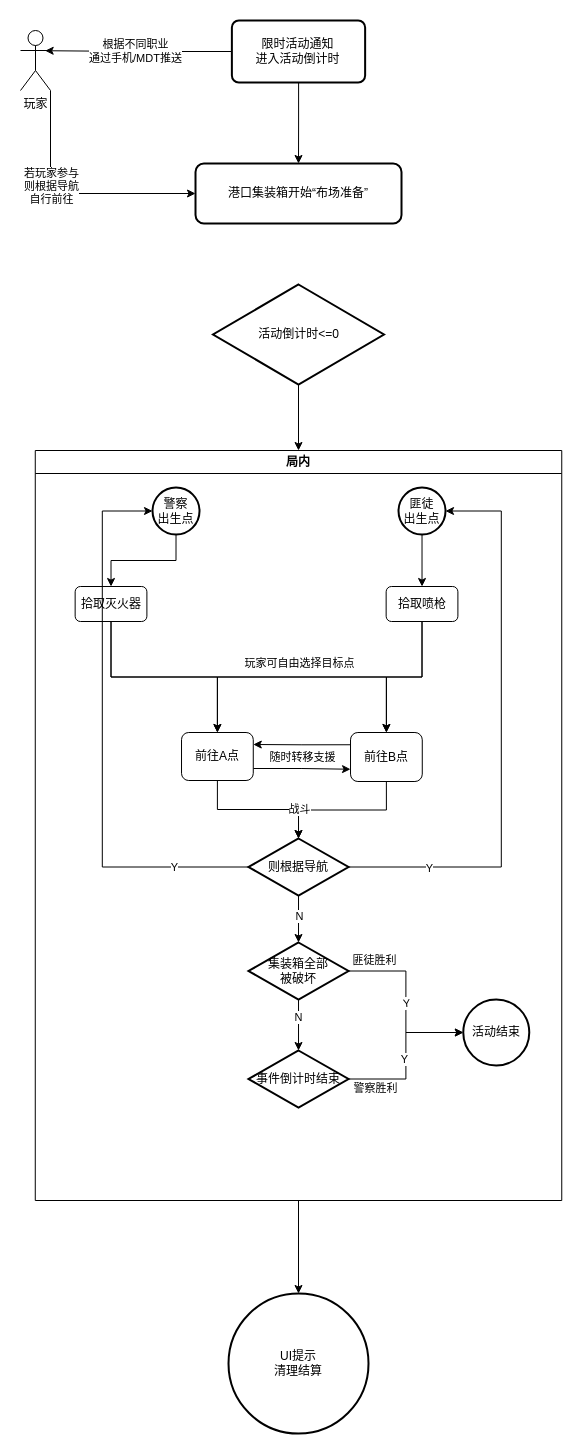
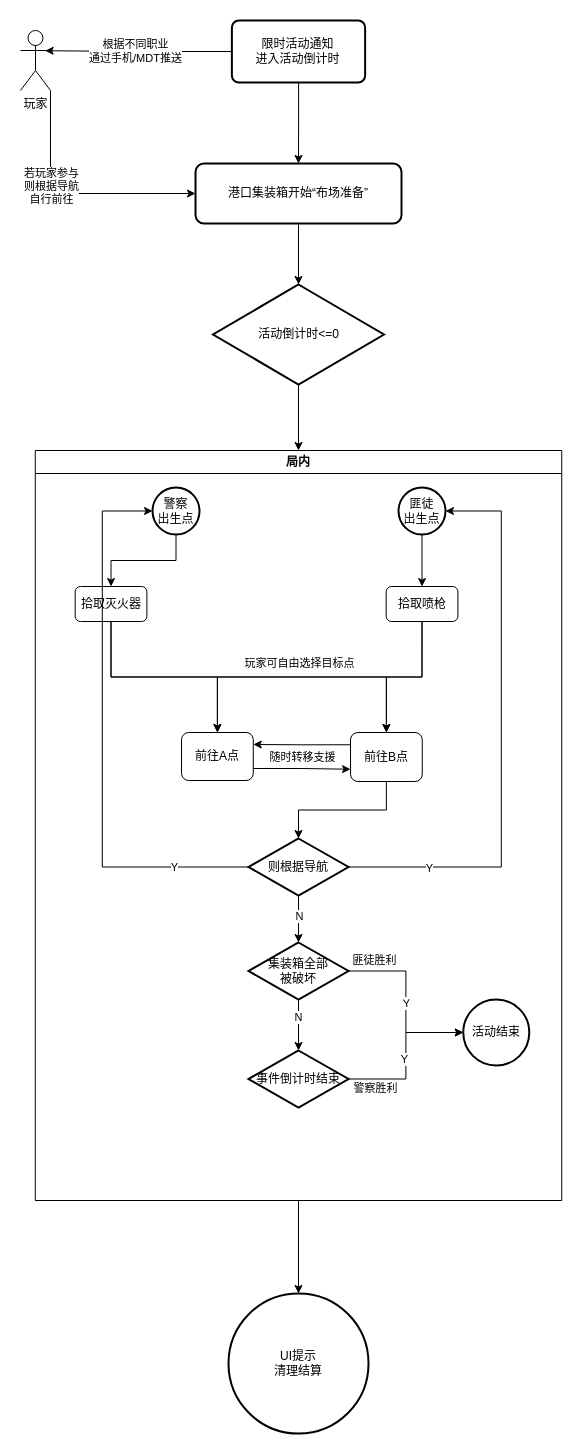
  <mxCell id="0" />
  <mxCell id="1" parent="0" />
  <mxCell id="2" value="" style="edgeStyle=orthogonalEdgeStyle;rounded=0;orthogonalLoop=1;jettySize=auto;html=1;" edge="1" parent="1" source="3" target="9"><mxGeometry relative="1" as="geometry" /></mxCell>
  <mxCell id="3" value="限时活动通知&lt;div&gt;进入活动倒计时&lt;/div&gt;" style="rounded=1;whiteSpace=wrap;html=1;absoluteArcSize=1;arcSize=14;strokeWidth=2;" vertex="1" parent="1"><mxGeometry x="231.38" y="20" width="133.25" height="62" as="geometry" /></mxCell>
  <mxCell id="4" style="edgeStyle=orthogonalEdgeStyle;rounded=0;orthogonalLoop=1;jettySize=auto;html=1;exitX=1;exitY=1;exitDx=0;exitDy=0;exitPerimeter=0;entryX=0;entryY=0.5;entryDx=0;entryDy=0;" edge="1" parent="1" source="6" target="9"><mxGeometry relative="1" as="geometry" /></mxCell>
  <mxCell id="5" value="&lt;div&gt;若玩家参与&lt;/div&gt;则根据导航&lt;div&gt;自行前往&lt;/div&gt;" style="edgeLabel;html=1;align=center;verticalAlign=middle;resizable=0;points=[];" vertex="1" connectable="0" parent="4"><mxGeometry x="-0.635" relative="1" as="geometry"><mxPoint y="50" as="offset" /></mxGeometry></mxCell>
  <mxCell id="6" value="玩家" style="shape=umlActor;verticalLabelPosition=bottom;verticalAlign=top;html=1;outlineConnect=0;" vertex="1" parent="1"><mxGeometry x="20" y="30" width="30" height="60" as="geometry" /></mxCell>
  <mxCell id="7" style="edgeStyle=orthogonalEdgeStyle;rounded=0;orthogonalLoop=1;jettySize=auto;html=1;exitX=0;exitY=0.5;exitDx=0;exitDy=0;entryX=0.822;entryY=0.337;entryDx=0;entryDy=0;entryPerimeter=0;" edge="1" parent="1" source="3" target="6"><mxGeometry relative="1" as="geometry" /></mxCell>
  <mxCell id="8" value="根据不同职业&lt;div&gt;通过手机/MDT推送&lt;/div&gt;" style="edgeLabel;html=1;align=center;verticalAlign=middle;resizable=0;points=[];" vertex="1" connectable="0" parent="7"><mxGeometry x="0.048" relative="1" as="geometry"><mxPoint as="offset" /></mxGeometry></mxCell>
  <mxCell id="9" value="港口集装箱开始“布场准备”" style="whiteSpace=wrap;html=1;rounded=1;arcSize=14;strokeWidth=2;" vertex="1" parent="1"><mxGeometry x="195.01" y="163" width="206" height="60" as="geometry" /></mxCell>
  <mxCell id="10" style="edgeStyle=orthogonalEdgeStyle;rounded=0;orthogonalLoop=1;jettySize=auto;html=1;exitX=0.5;exitY=1;exitDx=0;exitDy=0;exitPerimeter=0;entryX=0.5;entryY=0;entryDx=0;entryDy=0;" edge="1" parent="1" source="11" target="13"><mxGeometry relative="1" as="geometry" /></mxCell>
  <mxCell id="11" value="活动倒计时&amp;lt;=0" style="strokeWidth=2;html=1;shape=mxgraph.flowchart.decision;whiteSpace=wrap;" vertex="1" parent="1"><mxGeometry x="212.5" y="284" width="171" height="100" as="geometry" /></mxCell>
+ <mxCell id="12" style="edgeStyle=orthogonalEdgeStyle;rounded=0;orthogonalLoop=1;jettySize=auto;html=1;exitX=0.5;exitY=1;exitDx=0;exitDy=0;entryX=0.5;entryY=0;entryDx=0;entryDy=0;entryPerimeter=0;" edge="1" parent="1" source="9" target="11"><mxGeometry relative="1" as="geometry" /></mxCell>
  <mxCell id="13" value="局内" style="swimlane;whiteSpace=wrap;html=1;" vertex="1" parent="1"><mxGeometry x="34.77" y="450" width="526.49" height="750" as="geometry" /></mxCell>
  <mxCell id="14" style="edgeStyle=orthogonalEdgeStyle;rounded=0;orthogonalLoop=1;jettySize=auto;html=1;exitX=0.5;exitY=1;exitDx=0;exitDy=0;exitPerimeter=0;entryX=0.5;entryY=0;entryDx=0;entryDy=0;" edge="1" parent="13" source="15" target="20"><mxGeometry relative="1" as="geometry" /></mxCell>
  <mxCell id="15" value="警察&lt;div&gt;出生点&lt;/div&gt;" style="strokeWidth=2;html=1;shape=mxgraph.flowchart.start_2;whiteSpace=wrap;" vertex="1" parent="13"><mxGeometry x="117.25" y="37" width="47" height="47" as="geometry" /></mxCell>
  <mxCell id="16" style="edgeStyle=orthogonalEdgeStyle;rounded=0;orthogonalLoop=1;jettySize=auto;html=1;exitX=0.5;exitY=1;exitDx=0;exitDy=0;exitPerimeter=0;entryX=0.5;entryY=0;entryDx=0;entryDy=0;" edge="1" parent="13" source="17" target="24"><mxGeometry relative="1" as="geometry" /></mxCell>
  <mxCell id="17" value="匪徒&lt;div&gt;出生点&lt;/div&gt;" style="strokeWidth=2;html=1;shape=mxgraph.flowchart.start_2;whiteSpace=wrap;" vertex="1" parent="13"><mxGeometry x="363.25" y="37" width="47" height="47" as="geometry" /></mxCell>
  <mxCell id="18" style="edgeStyle=orthogonalEdgeStyle;rounded=0;orthogonalLoop=1;jettySize=auto;html=1;exitX=0.5;exitY=1;exitDx=0;exitDy=0;" edge="1" parent="13" source="20" target="26"><mxGeometry relative="1" as="geometry" /></mxCell>
  <mxCell id="19" style="edgeStyle=orthogonalEdgeStyle;rounded=0;orthogonalLoop=1;jettySize=auto;html=1;exitX=0.5;exitY=1;exitDx=0;exitDy=0;entryX=0.5;entryY=0;entryDx=0;entryDy=0;" edge="1" parent="13" source="20" target="28"><mxGeometry relative="1" as="geometry" /></mxCell>
  <mxCell id="20" value="拾取灭火器" style="rounded=1;whiteSpace=wrap;html=1;" vertex="1" parent="13"><mxGeometry x="39.88" y="136" width="71.75" height="35" as="geometry" /></mxCell>
  <mxCell id="21" style="edgeStyle=orthogonalEdgeStyle;rounded=0;orthogonalLoop=1;jettySize=auto;html=1;exitX=0.5;exitY=1;exitDx=0;exitDy=0;" edge="1" parent="13" source="24" target="26"><mxGeometry relative="1" as="geometry" /></mxCell>
  <mxCell id="22" value="玩家可自由选择目标点" style="edgeLabel;html=1;align=center;verticalAlign=middle;resizable=0;points=[];" vertex="1" connectable="0" parent="21"><mxGeometry x="0.208" relative="1" as="geometry"><mxPoint x="12" y="-14" as="offset" /></mxGeometry></mxCell>
  <mxCell id="23" style="edgeStyle=orthogonalEdgeStyle;rounded=0;orthogonalLoop=1;jettySize=auto;html=1;exitX=0.5;exitY=1;exitDx=0;exitDy=0;entryX=0.5;entryY=0;entryDx=0;entryDy=0;" edge="1" parent="13" source="24" target="28"><mxGeometry relative="1" as="geometry" /></mxCell>
  <mxCell id="24" value="拾取喷枪" style="rounded=1;whiteSpace=wrap;html=1;" vertex="1" parent="13"><mxGeometry x="350.88" y="136" width="71.75" height="35" as="geometry" /></mxCell>
  <mxCell id="25" style="edgeStyle=orthogonalEdgeStyle;rounded=0;orthogonalLoop=1;jettySize=auto;html=1;exitX=1;exitY=0.75;exitDx=0;exitDy=0;entryX=0;entryY=0.75;entryDx=0;entryDy=0;" edge="1" parent="13" source="26" target="28"><mxGeometry relative="1" as="geometry" /></mxCell>
  <mxCell id="26" value="前往A点" style="rounded=1;whiteSpace=wrap;html=1;" vertex="1" parent="13"><mxGeometry x="146.25" y="282" width="71.75" height="48" as="geometry" /></mxCell>
  <mxCell id="27" style="edgeStyle=orthogonalEdgeStyle;rounded=0;orthogonalLoop=1;jettySize=auto;html=1;exitX=0;exitY=0.25;exitDx=0;exitDy=0;entryX=1;entryY=0.25;entryDx=0;entryDy=0;" edge="1" parent="13" source="28" target="26"><mxGeometry relative="1" as="geometry" /></mxCell>
  <mxCell id="28" value="前往B点" style="rounded=1;whiteSpace=wrap;html=1;" vertex="1" parent="13"><mxGeometry x="315.25" y="282" width="71.75" height="49" as="geometry" /></mxCell>
  <mxCell id="29" value="随时转移支援" style="edgeLabel;html=1;align=center;verticalAlign=middle;resizable=0;points=[];" vertex="1" connectable="0" parent="13"><mxGeometry x="266.247" y="306.5" as="geometry" /></mxCell>
  <mxCell id="30" style="edgeStyle=orthogonalEdgeStyle;rounded=0;orthogonalLoop=1;jettySize=auto;html=1;exitX=0.5;exitY=1;exitDx=0;exitDy=0;exitPerimeter=0;" edge="1" parent="13" source="32" target="40"><mxGeometry relative="1" as="geometry" /></mxCell>
  <mxCell id="31" value="N" style="edgeLabel;html=1;align=center;verticalAlign=middle;resizable=0;points=[];" vertex="1" connectable="0" parent="30"><mxGeometry x="0.039" y="2" relative="1" as="geometry"><mxPoint x="-2" y="-4" as="offset" /></mxGeometry></mxCell>
  <mxCell id="32" value="则根据导航" style="strokeWidth=2;html=1;shape=mxgraph.flowchart.decision;whiteSpace=wrap;" vertex="1" parent="13"><mxGeometry x="213.25" y="388" width="100" height="57" as="geometry" /></mxCell>
  <mxCell id="33" style="edgeStyle=orthogonalEdgeStyle;rounded=0;orthogonalLoop=1;jettySize=auto;html=1;exitX=0.5;exitY=1;exitDx=0;exitDy=0;entryX=0.5;entryY=0;entryDx=0;entryDy=0;entryPerimeter=0;" edge="1" parent="13" source="28" target="32"><mxGeometry relative="1" as="geometry" /></mxCell>
- <mxCell id="34" style="edgeStyle=orthogonalEdgeStyle;rounded=0;orthogonalLoop=1;jettySize=auto;html=1;exitX=0.5;exitY=1;exitDx=0;exitDy=0;entryX=0.5;entryY=0;entryDx=0;entryDy=0;entryPerimeter=0;" edge="1" parent="13" source="26" target="32"><mxGeometry relative="1" as="geometry" /></mxCell>
- <mxCell id="35" value="战斗" style="edgeLabel;html=1;align=center;verticalAlign=middle;resizable=0;points=[];" vertex="1" connectable="0" parent="34"><mxGeometry x="0.615" y="4" relative="1" as="geometry"><mxPoint x="-4" y="-2" as="offset" /></mxGeometry></mxCell>
  <mxCell id="36" style="edgeStyle=orthogonalEdgeStyle;rounded=0;orthogonalLoop=1;jettySize=auto;html=1;exitX=1;exitY=0.5;exitDx=0;exitDy=0;exitPerimeter=0;entryX=1;entryY=0.5;entryDx=0;entryDy=0;entryPerimeter=0;" edge="1" parent="13" source="32" target="17"><mxGeometry relative="1" as="geometry"><Array as="points"><mxPoint x="466" y="417" /><mxPoint x="466" y="61" /></Array></mxGeometry></mxCell>
  <mxCell id="37" value="Y" style="edgeLabel;html=1;align=center;verticalAlign=middle;resizable=0;points=[];" vertex="1" connectable="0" parent="36"><mxGeometry x="-0.715" y="-1" relative="1" as="geometry"><mxPoint as="offset" /></mxGeometry></mxCell>
  <mxCell id="38" style="edgeStyle=orthogonalEdgeStyle;rounded=0;orthogonalLoop=1;jettySize=auto;html=1;exitX=0;exitY=0.5;exitDx=0;exitDy=0;exitPerimeter=0;entryX=0;entryY=0.5;entryDx=0;entryDy=0;entryPerimeter=0;" edge="1" parent="13" source="32" target="15"><mxGeometry relative="1" as="geometry"><Array as="points"><mxPoint x="67" y="417" /><mxPoint x="67" y="61" /></Array></mxGeometry></mxCell>
  <mxCell id="39" value="Y" style="edgeLabel;html=1;align=center;verticalAlign=middle;resizable=0;points=[];" vertex="1" connectable="0" parent="38"><mxGeometry x="-0.73" relative="1" as="geometry"><mxPoint as="offset" /></mxGeometry></mxCell>
  <mxCell id="40" value="集装箱全部&lt;div&gt;被破坏&lt;/div&gt;" style="strokeWidth=2;html=1;shape=mxgraph.flowchart.decision;whiteSpace=wrap;" vertex="1" parent="13"><mxGeometry x="213.25" y="492" width="100" height="57" as="geometry" /></mxCell>
  <mxCell id="41" value="活动结束" style="strokeWidth=2;html=1;shape=mxgraph.flowchart.start_2;whiteSpace=wrap;" vertex="1" parent="13"><mxGeometry x="428" y="549" width="66" height="66" as="geometry" /></mxCell>
  <mxCell id="42" style="edgeStyle=orthogonalEdgeStyle;rounded=0;orthogonalLoop=1;jettySize=auto;html=1;exitX=1;exitY=0.5;exitDx=0;exitDy=0;exitPerimeter=0;entryX=0;entryY=0.5;entryDx=0;entryDy=0;entryPerimeter=0;" edge="1" parent="13" source="40" target="41"><mxGeometry relative="1" as="geometry" /></mxCell>
  <mxCell id="43" value="匪徒胜利" style="edgeLabel;html=1;align=center;verticalAlign=middle;resizable=0;points=[];" vertex="1" connectable="0" parent="42"><mxGeometry x="-0.104" y="-1" relative="1" as="geometry"><mxPoint x="-31" y="-33" as="offset" /></mxGeometry></mxCell>
  <mxCell id="44" value="Y" style="edgeLabel;html=1;align=center;verticalAlign=middle;resizable=0;points=[];rotation=-5;" vertex="1" connectable="0" parent="42"><mxGeometry x="-0.766" relative="1" as="geometry"><mxPoint x="36" y="32" as="offset" /></mxGeometry></mxCell>
  <mxCell id="45" style="edgeStyle=orthogonalEdgeStyle;rounded=0;orthogonalLoop=1;jettySize=auto;html=1;exitX=1;exitY=0.5;exitDx=0;exitDy=0;exitPerimeter=0;" edge="1" parent="13" source="48" target="41"><mxGeometry relative="1" as="geometry" /></mxCell>
  <mxCell id="46" value="Y" style="edgeLabel;html=1;align=center;verticalAlign=middle;resizable=0;points=[];" vertex="1" connectable="0" parent="45"><mxGeometry x="-0.043" y="2" relative="1" as="geometry"><mxPoint as="offset" /></mxGeometry></mxCell>
  <mxCell id="47" value="警察胜利" style="edgeLabel;html=1;align=center;verticalAlign=middle;resizable=0;points=[];" vertex="1" connectable="0" parent="45"><mxGeometry x="-0.693" relative="1" as="geometry"><mxPoint x="1" y="9" as="offset" /></mxGeometry></mxCell>
  <mxCell id="48" value="事件倒计时结束" style="strokeWidth=2;html=1;shape=mxgraph.flowchart.decision;whiteSpace=wrap;" vertex="1" parent="13"><mxGeometry x="213.25" y="600" width="100" height="57" as="geometry" /></mxCell>
  <mxCell id="49" style="edgeStyle=orthogonalEdgeStyle;rounded=0;orthogonalLoop=1;jettySize=auto;html=1;exitX=0.5;exitY=1;exitDx=0;exitDy=0;exitPerimeter=0;entryX=0.5;entryY=0;entryDx=0;entryDy=0;entryPerimeter=0;" edge="1" parent="13" source="40" target="48"><mxGeometry relative="1" as="geometry" /></mxCell>
  <mxCell id="50" value="N" style="edgeLabel;html=1;align=center;verticalAlign=middle;resizable=0;points=[];" vertex="1" connectable="0" parent="49"><mxGeometry x="-0.337" y="-1" relative="1" as="geometry"><mxPoint as="offset" /></mxGeometry></mxCell>
  <mxCell id="51" value="UI提示&lt;div&gt;清理结算&lt;/div&gt;" style="strokeWidth=2;html=1;shape=mxgraph.flowchart.start_2;whiteSpace=wrap;" vertex="1" parent="1"><mxGeometry x="228.01" y="1293" width="140" height="140" as="geometry" /></mxCell>
  <mxCell id="52" style="edgeStyle=orthogonalEdgeStyle;rounded=0;orthogonalLoop=1;jettySize=auto;html=1;exitX=0.5;exitY=1;exitDx=0;exitDy=0;entryX=0.5;entryY=0;entryDx=0;entryDy=0;entryPerimeter=0;" edge="1" parent="1" source="13" target="51"><mxGeometry relative="1" as="geometry" /></mxCell>
